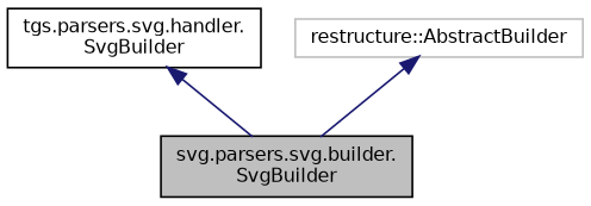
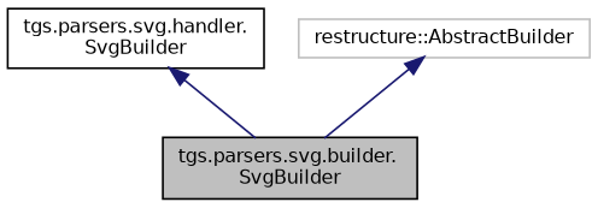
  digraph {
    node [color=black fillcolor=white fontname=Helvetica fontsize=10 shape=record style=filled]
    edge [color=midnightblue dir=back fontname=Helvetica fontsize=10 labelfontname=Helvetica labelfontsize=10 style=solid]
-   n1 [fillcolor=grey75 fontcolor=black height=0.2 label="svg.parsers.svg.builder.\lSvgBuilder" width=0.4]
+   n1 [fillcolor=grey75 fontcolor=black height=0.2 label="tgs.parsers.svg.builder.\lSvgBuilder" width=0.4]
    n2 [height=0.2 label="tgs.parsers.svg.handler.\lSvgBuilder" width=0.4]
    n3 [color=grey75 height=0.2 label="restructure::AbstractBuilder" width=0.4]
    n2 -> n1
    n3 -> n1
  }
